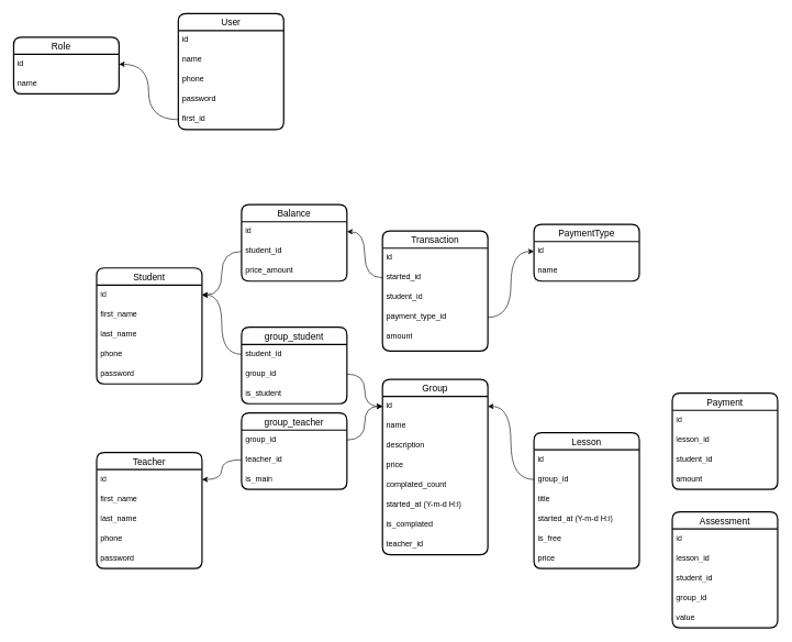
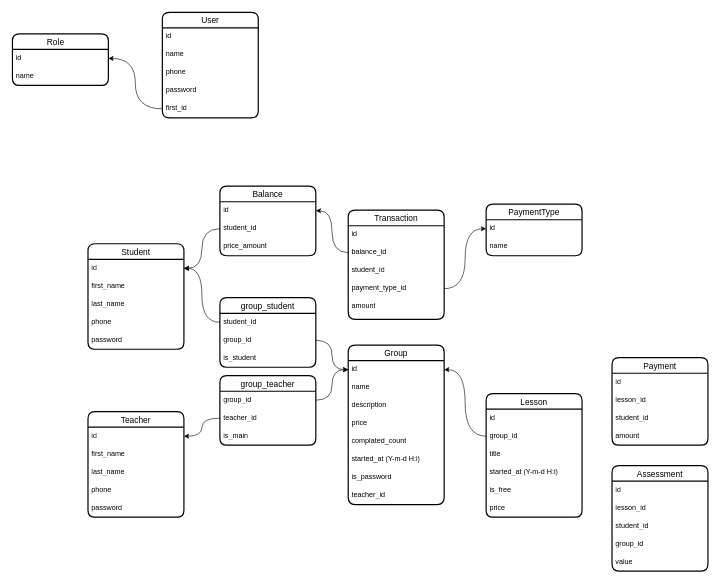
  <mxCell id="0" />
  <mxCell id="1" parent="0" />
  <mxCell id="2" value="User" style="swimlane;fontStyle=0;childLayout=stackLayout;horizontal=1;startSize=26;horizontalStack=0;resizeParent=1;resizeParentMax=0;resizeLast=0;collapsible=1;marginBottom=0;align=center;fontSize=14;strokeWidth=2;rounded=1;shadow=0;glass=0;swimlaneLine=1;" vertex="1" parent="1"><mxGeometry x="270" y="20" width="160" height="176" as="geometry" /></mxCell>
  <mxCell id="3" value="id" style="text;strokeColor=none;fillColor=none;spacingLeft=4;spacingRight=4;overflow=hidden;rotatable=0;points=[[0,0.5],[1,0.5]];portConstraint=eastwest;fontSize=12;whiteSpace=wrap;html=1;" vertex="1" parent="2"><mxGeometry y="26" width="160" height="30" as="geometry" /></mxCell>
  <mxCell id="4" value="name" style="text;strokeColor=none;fillColor=none;spacingLeft=4;spacingRight=4;overflow=hidden;rotatable=0;points=[[0,0.5],[1,0.5]];portConstraint=eastwest;fontSize=12;whiteSpace=wrap;html=1;" vertex="1" parent="2"><mxGeometry y="56" width="160" height="30" as="geometry" /></mxCell>
  <mxCell id="5" value="phone" style="text;strokeColor=none;fillColor=none;spacingLeft=4;spacingRight=4;overflow=hidden;rotatable=0;points=[[0,0.5],[1,0.5]];portConstraint=eastwest;fontSize=12;whiteSpace=wrap;html=1;" vertex="1" parent="2"><mxGeometry y="86" width="160" height="30" as="geometry" /></mxCell>
  <mxCell id="6" value="password" style="text;strokeColor=none;fillColor=none;spacingLeft=4;spacingRight=4;overflow=hidden;rotatable=0;points=[[0,0.5],[1,0.5]];portConstraint=eastwest;fontSize=12;whiteSpace=wrap;html=1;" vertex="1" parent="2"><mxGeometry y="116" width="160" height="30" as="geometry" /></mxCell>
  <mxCell id="7" value="first_id" style="text;strokeColor=none;fillColor=none;spacingLeft=4;spacingRight=4;overflow=hidden;rotatable=0;points=[[0,0.5],[1,0.5]];portConstraint=eastwest;fontSize=12;whiteSpace=wrap;html=1;" vertex="1" parent="2"><mxGeometry y="146" width="160" height="30" as="geometry" /></mxCell>
  <mxCell id="8" value="Role    " style="swimlane;fontStyle=0;childLayout=stackLayout;horizontal=1;startSize=26;horizontalStack=0;resizeParent=1;resizeParentMax=0;resizeLast=0;collapsible=1;marginBottom=0;align=center;fontSize=14;strokeWidth=2;rounded=1;shadow=0;glass=0;swimlaneLine=1;" vertex="1" parent="1"><mxGeometry x="20" y="56" width="160" height="86" as="geometry" /></mxCell>
  <mxCell id="9" value="id" style="text;strokeColor=none;fillColor=none;spacingLeft=4;spacingRight=4;overflow=hidden;rotatable=0;points=[[0,0.5],[1,0.5]];portConstraint=eastwest;fontSize=12;whiteSpace=wrap;html=1;" vertex="1" parent="8"><mxGeometry y="26" width="160" height="30" as="geometry" /></mxCell>
  <mxCell id="10" value="name" style="text;strokeColor=none;fillColor=none;spacingLeft=4;spacingRight=4;overflow=hidden;rotatable=0;points=[[0,0.5],[1,0.5]];portConstraint=eastwest;fontSize=12;whiteSpace=wrap;html=1;" vertex="1" parent="8"><mxGeometry y="56" width="160" height="30" as="geometry" /></mxCell>
  <mxCell id="11" value="Balance" style="swimlane;fontStyle=0;childLayout=stackLayout;horizontal=1;startSize=26;horizontalStack=0;resizeParent=1;resizeParentMax=0;resizeLast=0;collapsible=1;marginBottom=0;align=center;fontSize=14;strokeWidth=2;rounded=1;shadow=0;glass=0;swimlaneLine=1;" vertex="1" parent="1"><mxGeometry x="366" y="310" width="160" height="116" as="geometry" /></mxCell>
  <mxCell id="12" value="id" style="text;strokeColor=none;fillColor=none;spacingLeft=4;spacingRight=4;overflow=hidden;rotatable=0;points=[[0,0.5],[1,0.5]];portConstraint=eastwest;fontSize=12;whiteSpace=wrap;html=1;" vertex="1" parent="11"><mxGeometry y="26" width="160" height="30" as="geometry" /></mxCell>
  <mxCell id="13" value="student_id" style="text;strokeColor=none;fillColor=none;spacingLeft=4;spacingRight=4;overflow=hidden;rotatable=0;points=[[0,0.5],[1,0.5]];portConstraint=eastwest;fontSize=12;whiteSpace=wrap;html=1;" vertex="1" parent="11"><mxGeometry y="56" width="160" height="30" as="geometry" /></mxCell>
  <mxCell id="14" value="price_amount" style="text;strokeColor=none;fillColor=none;spacingLeft=4;spacingRight=4;overflow=hidden;rotatable=0;points=[[0,0.5],[1,0.5]];portConstraint=eastwest;fontSize=12;whiteSpace=wrap;html=1;" vertex="1" parent="11"><mxGeometry y="86" width="160" height="30" as="geometry" /></mxCell>
  <mxCell id="15" value="Transaction" style="swimlane;fontStyle=0;childLayout=stackLayout;horizontal=1;startSize=26;horizontalStack=0;resizeParent=1;resizeParentMax=0;resizeLast=0;collapsible=1;marginBottom=0;align=center;fontSize=14;strokeWidth=2;rounded=1;shadow=0;glass=0;swimlaneLine=1;" vertex="1" parent="1"><mxGeometry x="580" y="350" width="160" height="182" as="geometry" /></mxCell>
  <mxCell id="16" value="id" style="text;strokeColor=none;fillColor=none;spacingLeft=4;spacingRight=4;overflow=hidden;rotatable=0;points=[[0,0.5],[1,0.5]];portConstraint=eastwest;fontSize=12;whiteSpace=wrap;html=1;" vertex="1" parent="15"><mxGeometry y="26" width="160" height="30" as="geometry" /></mxCell>
- <mxCell id="17" value="started_id" style="text;strokeColor=none;fillColor=none;spacingLeft=4;spacingRight=4;overflow=hidden;rotatable=0;points=[[0,0.5],[1,0.5]];portConstraint=eastwest;fontSize=12;whiteSpace=wrap;html=1;" vertex="1" parent="15"><mxGeometry y="56" width="160" height="30" as="geometry" /></mxCell>
+ <mxCell id="17" value="balance_id" style="text;strokeColor=none;fillColor=none;spacingLeft=4;spacingRight=4;overflow=hidden;rotatable=0;points=[[0,0.5],[1,0.5]];portConstraint=eastwest;fontSize=12;whiteSpace=wrap;html=1;" vertex="1" parent="15"><mxGeometry y="56" width="160" height="30" as="geometry" /></mxCell>
  <mxCell id="18" value="student_id" style="text;strokeColor=none;fillColor=none;spacingLeft=4;spacingRight=4;overflow=hidden;rotatable=0;points=[[0,0.5],[1,0.5]];portConstraint=eastwest;fontSize=12;whiteSpace=wrap;html=1;" vertex="1" parent="15"><mxGeometry y="86" width="160" height="30" as="geometry" /></mxCell>
  <mxCell id="19" value="payment_type_id" style="text;strokeColor=none;fillColor=none;spacingLeft=4;spacingRight=4;overflow=hidden;rotatable=0;points=[[0,0.5],[1,0.5]];portConstraint=eastwest;fontSize=12;whiteSpace=wrap;html=1;" vertex="1" parent="15"><mxGeometry y="116" width="160" height="30" as="geometry" /></mxCell>
  <mxCell id="20" value="amount" style="text;strokeColor=none;fillColor=none;spacingLeft=4;spacingRight=4;overflow=hidden;rotatable=0;points=[[0,0.5],[1,0.5]];portConstraint=eastwest;fontSize=12;whiteSpace=wrap;html=1;" vertex="1" parent="15"><mxGeometry y="146" width="160" height="36" as="geometry" /></mxCell>
  <mxCell id="21" style="edgeStyle=orthogonalEdgeStyle;rounded=0;orthogonalLoop=1;jettySize=auto;html=1;entryX=1;entryY=0.5;entryDx=0;entryDy=0;curved=1;" edge="1" parent="1" source="17" target="12"><mxGeometry relative="1" as="geometry" /></mxCell>
  <mxCell id="22" value="Group" style="swimlane;fontStyle=0;childLayout=stackLayout;horizontal=1;startSize=26;horizontalStack=0;resizeParent=1;resizeParentMax=0;resizeLast=0;collapsible=1;marginBottom=0;align=center;fontSize=14;strokeWidth=2;rounded=1;shadow=0;glass=0;swimlaneLine=1;" vertex="1" parent="1"><mxGeometry x="580" y="575" width="160" height="266" as="geometry" /></mxCell>
  <mxCell id="23" value="id" style="text;strokeColor=none;fillColor=none;spacingLeft=4;spacingRight=4;overflow=hidden;rotatable=0;points=[[0,0.5],[1,0.5]];portConstraint=eastwest;fontSize=12;whiteSpace=wrap;html=1;" vertex="1" parent="22"><mxGeometry y="26" width="160" height="30" as="geometry" /></mxCell>
  <mxCell id="24" value="name" style="text;strokeColor=none;fillColor=none;spacingLeft=4;spacingRight=4;overflow=hidden;rotatable=0;points=[[0,0.5],[1,0.5]];portConstraint=eastwest;fontSize=12;whiteSpace=wrap;html=1;" vertex="1" parent="22"><mxGeometry y="56" width="160" height="30" as="geometry" /></mxCell>
  <mxCell id="25" value="description" style="text;strokeColor=none;fillColor=none;spacingLeft=4;spacingRight=4;overflow=hidden;rotatable=0;points=[[0,0.5],[1,0.5]];portConstraint=eastwest;fontSize=12;whiteSpace=wrap;html=1;" vertex="1" parent="22"><mxGeometry y="86" width="160" height="30" as="geometry" /></mxCell>
  <mxCell id="26" value="price" style="text;strokeColor=none;fillColor=none;spacingLeft=4;spacingRight=4;overflow=hidden;rotatable=0;points=[[0,0.5],[1,0.5]];portConstraint=eastwest;fontSize=12;whiteSpace=wrap;html=1;" vertex="1" parent="22"><mxGeometry y="116" width="160" height="30" as="geometry" /></mxCell>
  <mxCell id="27" value="complated_count" style="text;strokeColor=none;fillColor=none;spacingLeft=4;spacingRight=4;overflow=hidden;rotatable=0;points=[[0,0.5],[1,0.5]];portConstraint=eastwest;fontSize=12;whiteSpace=wrap;html=1;" vertex="1" parent="22"><mxGeometry y="146" width="160" height="30" as="geometry" /></mxCell>
  <mxCell id="28" value="started_at (Y-m-d H:i)" style="text;strokeColor=none;fillColor=none;spacingLeft=4;spacingRight=4;overflow=hidden;rotatable=0;points=[[0,0.5],[1,0.5]];portConstraint=eastwest;fontSize=12;whiteSpace=wrap;html=1;" vertex="1" parent="22"><mxGeometry y="176" width="160" height="30" as="geometry" /></mxCell>
- <mxCell id="29" value="is_complated" style="text;strokeColor=none;fillColor=none;spacingLeft=4;spacingRight=4;overflow=hidden;rotatable=0;points=[[0,0.5],[1,0.5]];portConstraint=eastwest;fontSize=12;whiteSpace=wrap;html=1;" vertex="1" parent="22"><mxGeometry y="206" width="160" height="30" as="geometry" /></mxCell>
+ <mxCell id="29" value="is_password" style="text;strokeColor=none;fillColor=none;spacingLeft=4;spacingRight=4;overflow=hidden;rotatable=0;points=[[0,0.5],[1,0.5]];portConstraint=eastwest;fontSize=12;whiteSpace=wrap;html=1;" vertex="1" parent="22"><mxGeometry y="206" width="160" height="30" as="geometry" /></mxCell>
  <mxCell id="30" value="teacher_id" style="text;strokeColor=none;fillColor=none;spacingLeft=4;spacingRight=4;overflow=hidden;rotatable=0;points=[[0,0.5],[1,0.5]];portConstraint=eastwest;fontSize=12;whiteSpace=wrap;html=1;" vertex="1" parent="22"><mxGeometry y="236" width="160" height="30" as="geometry" /></mxCell>
  <mxCell id="31" value="Student" style="swimlane;fontStyle=0;childLayout=stackLayout;horizontal=1;startSize=26;horizontalStack=0;resizeParent=1;resizeParentMax=0;resizeLast=0;collapsible=1;marginBottom=0;align=center;fontSize=14;strokeWidth=2;rounded=1;shadow=0;glass=0;swimlaneLine=1;" vertex="1" parent="1"><mxGeometry x="146" y="406" width="160" height="176" as="geometry" /></mxCell>
  <mxCell id="32" value="id" style="text;strokeColor=none;fillColor=none;spacingLeft=4;spacingRight=4;overflow=hidden;rotatable=0;points=[[0,0.5],[1,0.5]];portConstraint=eastwest;fontSize=12;whiteSpace=wrap;html=1;" vertex="1" parent="31"><mxGeometry y="26" width="160" height="30" as="geometry" /></mxCell>
  <mxCell id="33" value="first_name" style="text;strokeColor=none;fillColor=none;spacingLeft=4;spacingRight=4;overflow=hidden;rotatable=0;points=[[0,0.5],[1,0.5]];portConstraint=eastwest;fontSize=12;whiteSpace=wrap;html=1;" vertex="1" parent="31"><mxGeometry y="56" width="160" height="30" as="geometry" /></mxCell>
  <mxCell id="34" value="last_name" style="text;strokeColor=none;fillColor=none;spacingLeft=4;spacingRight=4;overflow=hidden;rotatable=0;points=[[0,0.5],[1,0.5]];portConstraint=eastwest;fontSize=12;whiteSpace=wrap;html=1;" vertex="1" parent="31"><mxGeometry y="86" width="160" height="30" as="geometry" /></mxCell>
  <mxCell id="35" value="phone" style="text;strokeColor=none;fillColor=none;spacingLeft=4;spacingRight=4;overflow=hidden;rotatable=0;points=[[0,0.5],[1,0.5]];portConstraint=eastwest;fontSize=12;whiteSpace=wrap;html=1;" vertex="1" parent="31"><mxGeometry y="116" width="160" height="30" as="geometry" /></mxCell>
  <mxCell id="36" value="password" style="text;strokeColor=none;fillColor=none;spacingLeft=4;spacingRight=4;overflow=hidden;rotatable=0;points=[[0,0.5],[1,0.5]];portConstraint=eastwest;fontSize=12;whiteSpace=wrap;html=1;" vertex="1" parent="31"><mxGeometry y="146" width="160" height="30" as="geometry" /></mxCell>
  <mxCell id="37" value="Lesson" style="swimlane;fontStyle=0;childLayout=stackLayout;horizontal=1;startSize=26;horizontalStack=0;resizeParent=1;resizeParentMax=0;resizeLast=0;collapsible=1;marginBottom=0;align=center;fontSize=14;strokeWidth=2;rounded=1;shadow=0;glass=0;swimlaneLine=1;" vertex="1" parent="1"><mxGeometry x="810" y="656" width="160" height="206" as="geometry" /></mxCell>
  <mxCell id="38" value="id" style="text;strokeColor=none;fillColor=none;spacingLeft=4;spacingRight=4;overflow=hidden;rotatable=0;points=[[0,0.5],[1,0.5]];portConstraint=eastwest;fontSize=12;whiteSpace=wrap;html=1;" vertex="1" parent="37"><mxGeometry y="26" width="160" height="30" as="geometry" /></mxCell>
  <mxCell id="39" value="group_id" style="text;strokeColor=none;fillColor=none;spacingLeft=4;spacingRight=4;overflow=hidden;rotatable=0;points=[[0,0.5],[1,0.5]];portConstraint=eastwest;fontSize=12;whiteSpace=wrap;html=1;" vertex="1" parent="37"><mxGeometry y="56" width="160" height="30" as="geometry" /></mxCell>
  <mxCell id="40" value="title" style="text;strokeColor=none;fillColor=none;spacingLeft=4;spacingRight=4;overflow=hidden;rotatable=0;points=[[0,0.5],[1,0.5]];portConstraint=eastwest;fontSize=12;whiteSpace=wrap;html=1;" vertex="1" parent="37"><mxGeometry y="86" width="160" height="30" as="geometry" /></mxCell>
  <mxCell id="41" value="started_at (Y-m-d H:i)" style="text;strokeColor=none;fillColor=none;spacingLeft=4;spacingRight=4;overflow=hidden;rotatable=0;points=[[0,0.5],[1,0.5]];portConstraint=eastwest;fontSize=12;whiteSpace=wrap;html=1;" vertex="1" parent="37"><mxGeometry y="116" width="160" height="30" as="geometry" /></mxCell>
  <mxCell id="42" value="is_free" style="text;strokeColor=none;fillColor=none;spacingLeft=4;spacingRight=4;overflow=hidden;rotatable=0;points=[[0,0.5],[1,0.5]];portConstraint=eastwest;fontSize=12;whiteSpace=wrap;html=1;" vertex="1" parent="37"><mxGeometry y="146" width="160" height="30" as="geometry" /></mxCell>
  <mxCell id="43" value="price" style="text;strokeColor=none;fillColor=none;spacingLeft=4;spacingRight=4;overflow=hidden;rotatable=0;points=[[0,0.5],[1,0.5]];portConstraint=eastwest;fontSize=12;whiteSpace=wrap;html=1;" vertex="1" parent="37"><mxGeometry y="176" width="160" height="30" as="geometry" /></mxCell>
  <mxCell id="44" value="group_student" style="swimlane;fontStyle=0;childLayout=stackLayout;horizontal=1;startSize=26;horizontalStack=0;resizeParent=1;resizeParentMax=0;resizeLast=0;collapsible=1;marginBottom=0;align=center;fontSize=14;strokeWidth=2;rounded=1;shadow=0;glass=0;swimlaneLine=1;" vertex="1" parent="1"><mxGeometry x="366" y="496" width="160" height="116" as="geometry" /></mxCell>
  <mxCell id="45" value="student_id" style="text;strokeColor=none;fillColor=none;spacingLeft=4;spacingRight=4;overflow=hidden;rotatable=0;points=[[0,0.5],[1,0.5]];portConstraint=eastwest;fontSize=12;whiteSpace=wrap;html=1;" vertex="1" parent="44"><mxGeometry y="26" width="160" height="30" as="geometry" /></mxCell>
  <mxCell id="46" value="group_id" style="text;strokeColor=none;fillColor=none;spacingLeft=4;spacingRight=4;overflow=hidden;rotatable=0;points=[[0,0.5],[1,0.5]];portConstraint=eastwest;fontSize=12;whiteSpace=wrap;html=1;" vertex="1" parent="44"><mxGeometry y="56" width="160" height="30" as="geometry" /></mxCell>
  <mxCell id="47" value="is_student" style="text;strokeColor=none;fillColor=none;spacingLeft=4;spacingRight=4;overflow=hidden;rotatable=0;points=[[0,0.5],[1,0.5]];portConstraint=eastwest;fontSize=12;whiteSpace=wrap;html=1;" vertex="1" parent="44"><mxGeometry y="86" width="160" height="30" as="geometry" /></mxCell>
  <mxCell id="48" style="edgeStyle=orthogonalEdgeStyle;rounded=0;orthogonalLoop=1;jettySize=auto;html=1;entryX=0;entryY=0.5;entryDx=0;entryDy=0;curved=1;" edge="1" parent="1" source="46" target="23"><mxGeometry relative="1" as="geometry" /></mxCell>
  <mxCell id="49" style="edgeStyle=orthogonalEdgeStyle;rounded=0;orthogonalLoop=1;jettySize=auto;html=1;entryX=1;entryY=0.5;entryDx=0;entryDy=0;curved=1;" edge="1" parent="1" source="45" target="32"><mxGeometry relative="1" as="geometry" /></mxCell>
  <mxCell id="50" style="edgeStyle=orthogonalEdgeStyle;rounded=0;orthogonalLoop=1;jettySize=auto;html=1;entryX=1;entryY=0.5;entryDx=0;entryDy=0;curved=1;" edge="1" parent="1" source="39" target="23"><mxGeometry relative="1" as="geometry" /></mxCell>
  <mxCell id="51" value="Teacher" style="swimlane;fontStyle=0;childLayout=stackLayout;horizontal=1;startSize=26;horizontalStack=0;resizeParent=1;resizeParentMax=0;resizeLast=0;collapsible=1;marginBottom=0;align=center;fontSize=14;strokeWidth=2;rounded=1;shadow=0;glass=0;swimlaneLine=1;" vertex="1" parent="1"><mxGeometry x="146" y="686" width="160" height="176" as="geometry" /></mxCell>
  <mxCell id="52" value="id" style="text;strokeColor=none;fillColor=none;spacingLeft=4;spacingRight=4;overflow=hidden;rotatable=0;points=[[0,0.5],[1,0.5]];portConstraint=eastwest;fontSize=12;whiteSpace=wrap;html=1;" vertex="1" parent="51"><mxGeometry y="26" width="160" height="30" as="geometry" /></mxCell>
  <mxCell id="53" value="first_name" style="text;strokeColor=none;fillColor=none;spacingLeft=4;spacingRight=4;overflow=hidden;rotatable=0;points=[[0,0.5],[1,0.5]];portConstraint=eastwest;fontSize=12;whiteSpace=wrap;html=1;" vertex="1" parent="51"><mxGeometry y="56" width="160" height="30" as="geometry" /></mxCell>
  <mxCell id="54" value="last_name" style="text;strokeColor=none;fillColor=none;spacingLeft=4;spacingRight=4;overflow=hidden;rotatable=0;points=[[0,0.5],[1,0.5]];portConstraint=eastwest;fontSize=12;whiteSpace=wrap;html=1;" vertex="1" parent="51"><mxGeometry y="86" width="160" height="30" as="geometry" /></mxCell>
  <mxCell id="55" value="phone" style="text;strokeColor=none;fillColor=none;spacingLeft=4;spacingRight=4;overflow=hidden;rotatable=0;points=[[0,0.5],[1,0.5]];portConstraint=eastwest;fontSize=12;whiteSpace=wrap;html=1;" vertex="1" parent="51"><mxGeometry y="116" width="160" height="30" as="geometry" /></mxCell>
  <mxCell id="56" value="password" style="text;strokeColor=none;fillColor=none;spacingLeft=4;spacingRight=4;overflow=hidden;rotatable=0;points=[[0,0.5],[1,0.5]];portConstraint=eastwest;fontSize=12;whiteSpace=wrap;html=1;" vertex="1" parent="51"><mxGeometry y="146" width="160" height="30" as="geometry" /></mxCell>
  <mxCell id="57" value="group_teacher" style="swimlane;fontStyle=0;childLayout=stackLayout;horizontal=1;startSize=26;horizontalStack=0;resizeParent=1;resizeParentMax=0;resizeLast=0;collapsible=1;marginBottom=0;align=center;fontSize=14;strokeWidth=2;rounded=1;shadow=0;glass=0;swimlaneLine=1;" vertex="1" parent="1"><mxGeometry x="366" y="626" width="160" height="116" as="geometry" /></mxCell>
  <mxCell id="58" value="group_id" style="text;strokeColor=none;fillColor=none;spacingLeft=4;spacingRight=4;overflow=hidden;rotatable=0;points=[[0,0.5],[1,0.5]];portConstraint=eastwest;fontSize=12;whiteSpace=wrap;html=1;" vertex="1" parent="57"><mxGeometry y="26" width="160" height="30" as="geometry" /></mxCell>
  <mxCell id="59" value="teacher_id" style="text;strokeColor=none;fillColor=none;spacingLeft=4;spacingRight=4;overflow=hidden;rotatable=0;points=[[0,0.5],[1,0.5]];portConstraint=eastwest;fontSize=12;whiteSpace=wrap;html=1;" vertex="1" parent="57"><mxGeometry y="56" width="160" height="30" as="geometry" /></mxCell>
  <mxCell id="60" value="is_main" style="text;strokeColor=none;fillColor=none;spacingLeft=4;spacingRight=4;overflow=hidden;rotatable=0;points=[[0,0.5],[1,0.5]];portConstraint=eastwest;fontSize=12;whiteSpace=wrap;html=1;" vertex="1" parent="57"><mxGeometry y="86" width="160" height="30" as="geometry" /></mxCell>
  <mxCell id="61" style="edgeStyle=orthogonalEdgeStyle;rounded=0;orthogonalLoop=1;jettySize=auto;html=1;entryX=1;entryY=0.5;entryDx=0;entryDy=0;curved=1;" edge="1" parent="1" source="59" target="52"><mxGeometry relative="1" as="geometry" /></mxCell>
  <mxCell id="62" style="edgeStyle=orthogonalEdgeStyle;rounded=0;orthogonalLoop=1;jettySize=auto;html=1;entryX=0;entryY=0.5;entryDx=0;entryDy=0;curved=1;" edge="1" parent="1" source="58" target="23"><mxGeometry relative="1" as="geometry" /></mxCell>
  <mxCell id="63" value="Assessment" style="swimlane;fontStyle=0;childLayout=stackLayout;horizontal=1;startSize=26;horizontalStack=0;resizeParent=1;resizeParentMax=0;resizeLast=0;collapsible=1;marginBottom=0;align=center;fontSize=14;strokeWidth=2;rounded=1;shadow=0;glass=0;swimlaneLine=1;" vertex="1" parent="1"><mxGeometry x="1020" y="776" width="160" height="176" as="geometry" /></mxCell>
  <mxCell id="64" value="id" style="text;strokeColor=none;fillColor=none;spacingLeft=4;spacingRight=4;overflow=hidden;rotatable=0;points=[[0,0.5],[1,0.5]];portConstraint=eastwest;fontSize=12;whiteSpace=wrap;html=1;" vertex="1" parent="63"><mxGeometry y="26" width="160" height="30" as="geometry" /></mxCell>
  <mxCell id="65" value="lesson_id" style="text;strokeColor=none;fillColor=none;spacingLeft=4;spacingRight=4;overflow=hidden;rotatable=0;points=[[0,0.5],[1,0.5]];portConstraint=eastwest;fontSize=12;whiteSpace=wrap;html=1;" vertex="1" parent="63"><mxGeometry y="56" width="160" height="30" as="geometry" /></mxCell>
  <mxCell id="66" value="student_id" style="text;strokeColor=none;fillColor=none;spacingLeft=4;spacingRight=4;overflow=hidden;rotatable=0;points=[[0,0.5],[1,0.5]];portConstraint=eastwest;fontSize=12;whiteSpace=wrap;html=1;" vertex="1" parent="63"><mxGeometry y="86" width="160" height="30" as="geometry" /></mxCell>
  <mxCell id="67" value="group_id" style="text;strokeColor=none;fillColor=none;spacingLeft=4;spacingRight=4;overflow=hidden;rotatable=0;points=[[0,0.5],[1,0.5]];portConstraint=eastwest;fontSize=12;whiteSpace=wrap;html=1;" vertex="1" parent="63"><mxGeometry y="116" width="160" height="30" as="geometry" /></mxCell>
  <mxCell id="68" value="value" style="text;strokeColor=none;fillColor=none;spacingLeft=4;spacingRight=4;overflow=hidden;rotatable=0;points=[[0,0.5],[1,0.5]];portConstraint=eastwest;fontSize=12;whiteSpace=wrap;html=1;" vertex="1" parent="63"><mxGeometry y="146" width="160" height="30" as="geometry" /></mxCell>
  <mxCell id="69" value="PaymentType" style="swimlane;fontStyle=0;childLayout=stackLayout;horizontal=1;startSize=26;horizontalStack=0;resizeParent=1;resizeParentMax=0;resizeLast=0;collapsible=1;marginBottom=0;align=center;fontSize=14;strokeWidth=2;rounded=1;shadow=0;glass=0;swimlaneLine=1;" vertex="1" parent="1"><mxGeometry x="810" y="340" width="160" height="86" as="geometry" /></mxCell>
  <mxCell id="70" value="id" style="text;strokeColor=none;fillColor=none;spacingLeft=4;spacingRight=4;overflow=hidden;rotatable=0;points=[[0,0.5],[1,0.5]];portConstraint=eastwest;fontSize=12;whiteSpace=wrap;html=1;" vertex="1" parent="69"><mxGeometry y="26" width="160" height="30" as="geometry" /></mxCell>
  <mxCell id="71" value="name" style="text;strokeColor=none;fillColor=none;spacingLeft=4;spacingRight=4;overflow=hidden;rotatable=0;points=[[0,0.5],[1,0.5]];portConstraint=eastwest;fontSize=12;whiteSpace=wrap;html=1;" vertex="1" parent="69"><mxGeometry y="56" width="160" height="30" as="geometry" /></mxCell>
  <mxCell id="72" style="edgeStyle=orthogonalEdgeStyle;rounded=0;orthogonalLoop=1;jettySize=auto;html=1;entryX=0;entryY=0.5;entryDx=0;entryDy=0;curved=1;" edge="1" parent="1" source="19" target="70"><mxGeometry relative="1" as="geometry" /></mxCell>
  <mxCell id="73" style="edgeStyle=orthogonalEdgeStyle;rounded=0;orthogonalLoop=1;jettySize=auto;html=1;entryX=1;entryY=0.5;entryDx=0;entryDy=0;curved=1;" edge="1" parent="1" source="13" target="32"><mxGeometry relative="1" as="geometry" /></mxCell>
  <mxCell id="74" value="Payment" style="swimlane;fontStyle=0;childLayout=stackLayout;horizontal=1;startSize=26;horizontalStack=0;resizeParent=1;resizeParentMax=0;resizeLast=0;collapsible=1;marginBottom=0;align=center;fontSize=14;strokeWidth=2;rounded=1;shadow=0;glass=0;swimlaneLine=1;" vertex="1" parent="1"><mxGeometry x="1020" y="596" width="160" height="146" as="geometry" /></mxCell>
  <mxCell id="75" value="id" style="text;strokeColor=none;fillColor=none;spacingLeft=4;spacingRight=4;overflow=hidden;rotatable=0;points=[[0,0.5],[1,0.5]];portConstraint=eastwest;fontSize=12;whiteSpace=wrap;html=1;" vertex="1" parent="74"><mxGeometry y="26" width="160" height="30" as="geometry" /></mxCell>
  <mxCell id="76" value="lesson_id" style="text;strokeColor=none;fillColor=none;spacingLeft=4;spacingRight=4;overflow=hidden;rotatable=0;points=[[0,0.5],[1,0.5]];portConstraint=eastwest;fontSize=12;whiteSpace=wrap;html=1;" vertex="1" parent="74"><mxGeometry y="56" width="160" height="30" as="geometry" /></mxCell>
  <mxCell id="77" value="student_id" style="text;strokeColor=none;fillColor=none;spacingLeft=4;spacingRight=4;overflow=hidden;rotatable=0;points=[[0,0.5],[1,0.5]];portConstraint=eastwest;fontSize=12;whiteSpace=wrap;html=1;" vertex="1" parent="74"><mxGeometry y="86" width="160" height="30" as="geometry" /></mxCell>
  <mxCell id="78" value="amount" style="text;strokeColor=none;fillColor=none;spacingLeft=4;spacingRight=4;overflow=hidden;rotatable=0;points=[[0,0.5],[1,0.5]];portConstraint=eastwest;fontSize=12;whiteSpace=wrap;html=1;" vertex="1" parent="74"><mxGeometry y="116" width="160" height="30" as="geometry" /></mxCell>
  <mxCell id="79" style="edgeStyle=orthogonalEdgeStyle;rounded=0;orthogonalLoop=1;jettySize=auto;html=1;entryX=1;entryY=0.5;entryDx=0;entryDy=0;curved=1;" edge="1" parent="1" source="7" target="9"><mxGeometry relative="1" as="geometry" /></mxCell>
